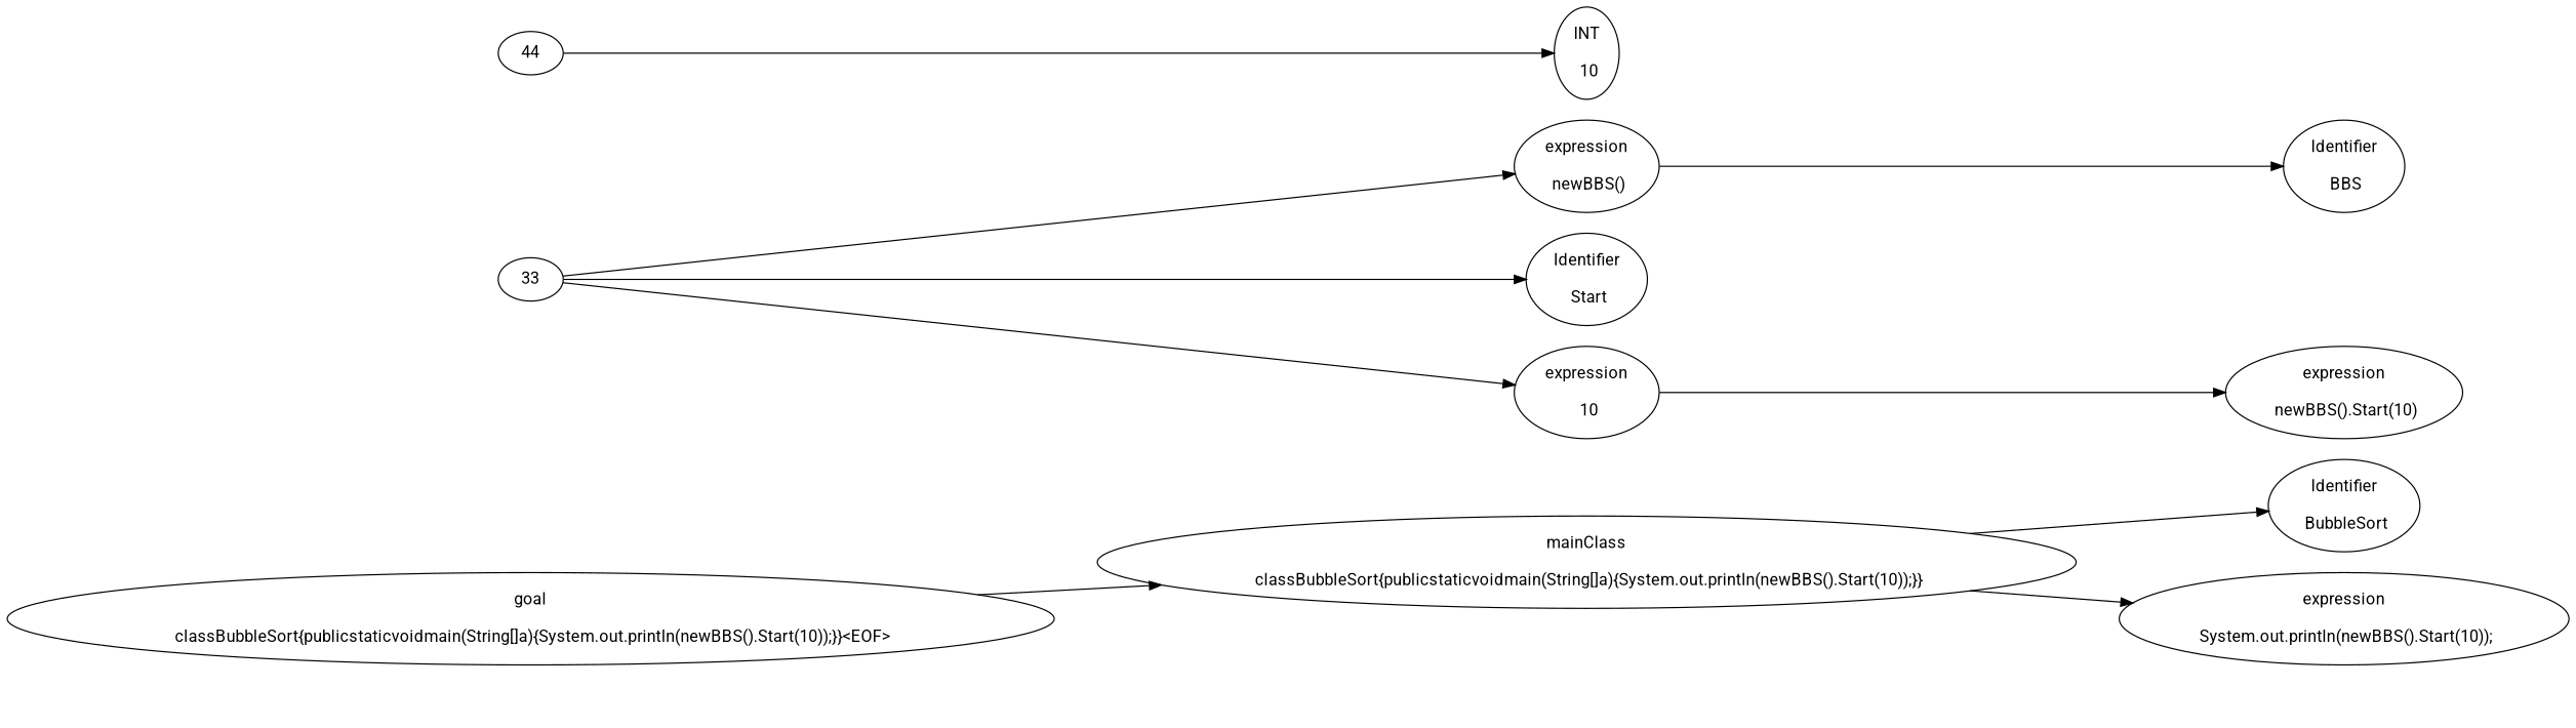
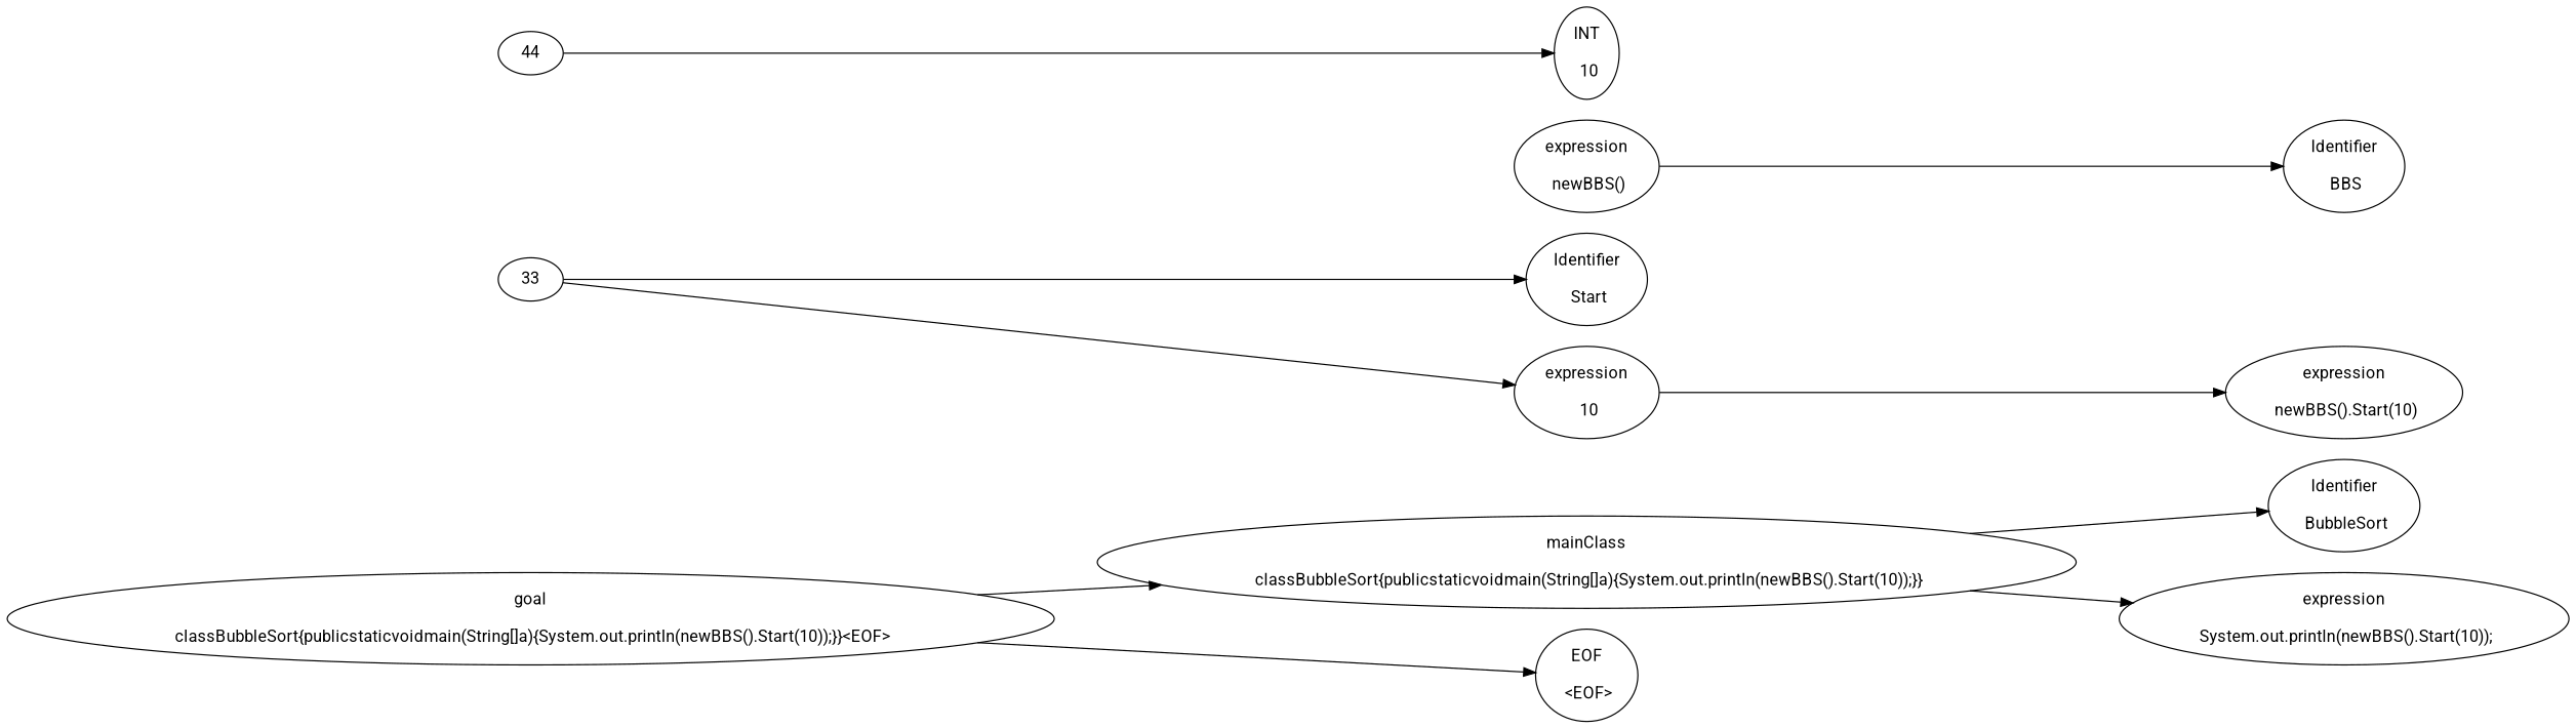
  digraph {
    fontname=Roboto
    rankdir=LR
    node [fontname=Roboto]
    edge [fontname=Roboto]
    n1 [label="goal\n\n classBubbleSort{publicstaticvoidmain(String[]a){System.out.println(newBBS().Start(10));}}<EOF>\n"]
    n2 [label="mainClass\n\n classBubbleSort{publicstaticvoidmain(String[]a){System.out.println(newBBS().Start(10));}}\n"]
+   n3 [label="EOF\n\n <EOF>\n"]
    n4 [label="Identifier\n\n BubbleSort\n"]
    n5 [label="expression\n\n System.out.println(newBBS().Start(10));\n"]
    n6 [label="expression\n\n newBBS().Start(10)\n"]
    n7 [label="expression\n\n newBBS()\n"]
    n8 [label="Identifier\n\n BBS\n"]
    n9 [label="Identifier\n\n Start\n"]
    n10 [label="expression\n\n 10\n"]
    n11 [label="INT\n\n 10\n"]
    33
    44
    n1 -> n2
+   n1 -> n3
    n2 -> n4
    n2 -> n5
    n7 -> n8
    n10 -> n6
-   33 -> n7
    33 -> n9
    33 -> n10
    44 -> n11
  }
